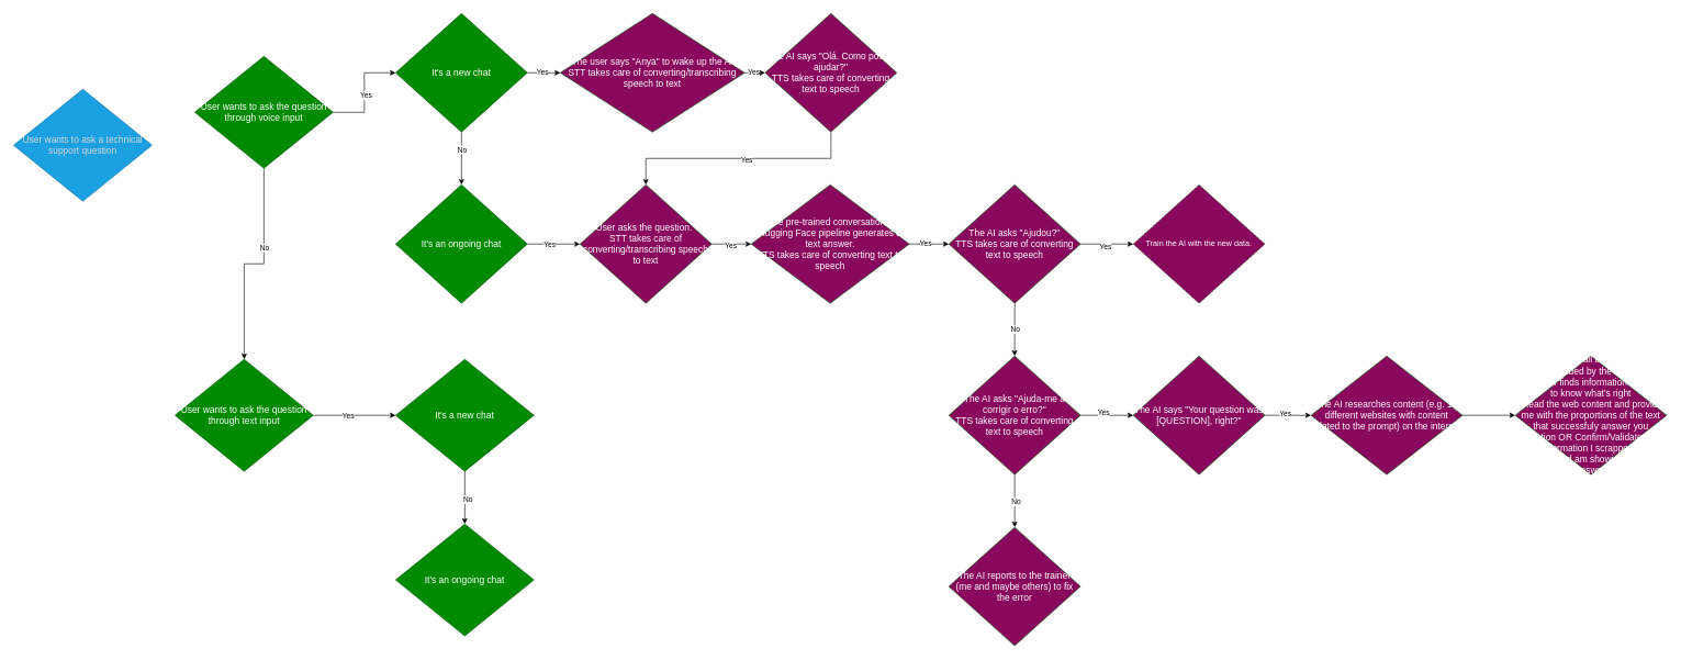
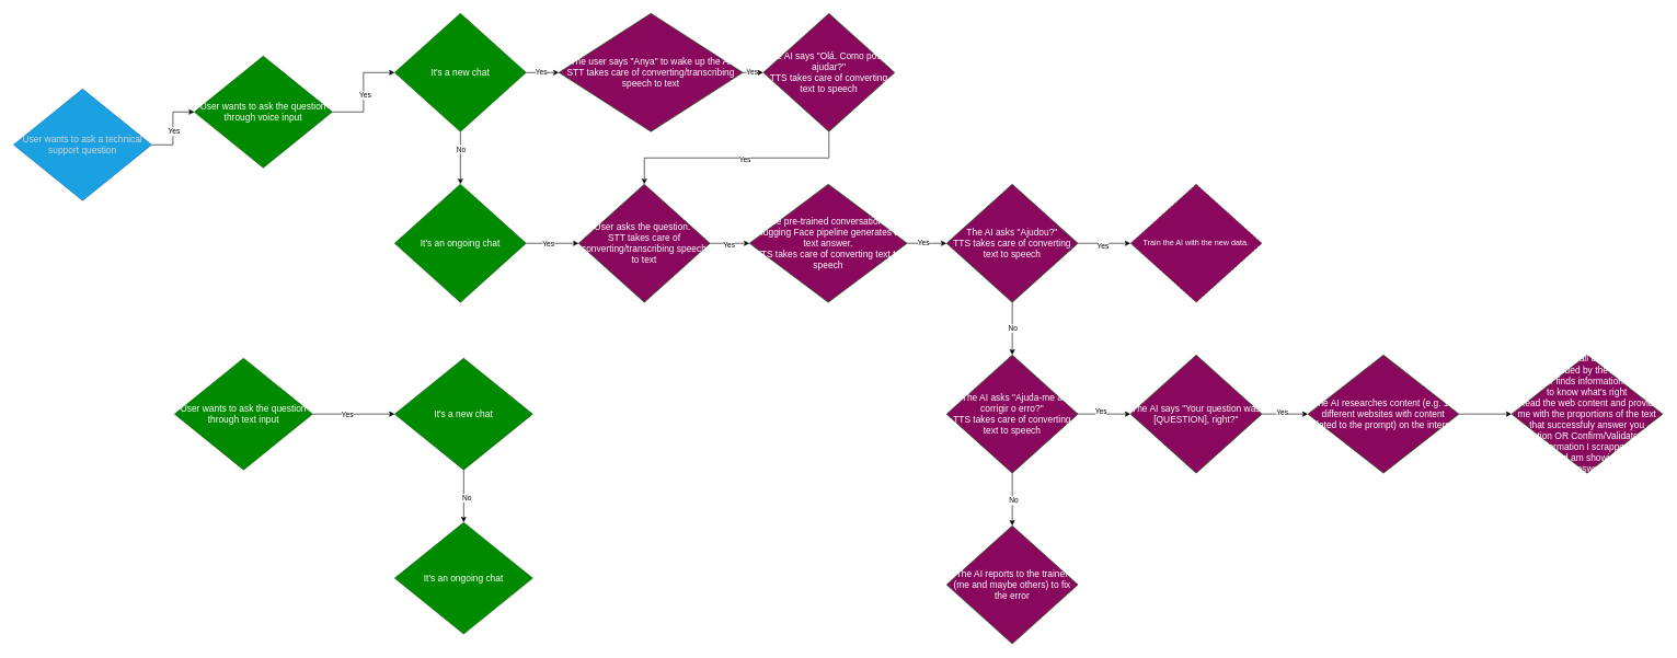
  <mxCell id="0" />
  <mxCell id="1" parent="0" />
+ <mxCell id="2" value="" style="edgeStyle=orthogonalEdgeStyle;rounded=0;orthogonalLoop=1;jettySize=auto;html=1;" parent="1" source="4" target="9" edge="1"><mxGeometry relative="1" as="geometry" /></mxCell>
+ <mxCell id="3" value="Yes" style="edgeLabel;html=1;align=center;verticalAlign=middle;resizable=0;points=[];" parent="2" vertex="1" connectable="0"><mxGeometry x="-0.072" y="-1" relative="1" as="geometry"><mxPoint as="offset" /></mxGeometry></mxCell>
  <mxCell id="4" value="&lt;span data-lucid-type=&quot;application/vnd.lucid.text&quot; data-lucid-content=&quot;{&amp;quot;t&amp;quot;:&amp;quot;User wants to asks a technical support question&amp;quot;,&amp;quot;m&amp;quot;:[{&amp;quot;s&amp;quot;:0,&amp;quot;n&amp;quot;:&amp;quot;fsp&amp;quot;,&amp;quot;v&amp;quot;:&amp;quot;ss_presetShapeStyle1_textStyle&amp;quot;,&amp;quot;e&amp;quot;:47},{&amp;quot;s&amp;quot;:0,&amp;quot;n&amp;quot;:&amp;quot;fsp2&amp;quot;,&amp;quot;v&amp;quot;:&amp;quot;ss_presetShapeStyle1_textStyle&amp;quot;,&amp;quot;e&amp;quot;:47},{&amp;quot;s&amp;quot;:0,&amp;quot;n&amp;quot;:&amp;quot;s&amp;quot;,&amp;quot;v&amp;quot;:22.222,&amp;quot;e&amp;quot;:47}]}&quot;&gt;&lt;font style=&quot;font-size: 14px;&quot;&gt;User wants to ask a technical support question&lt;/font&gt;&lt;/span&gt;" style="rhombus;whiteSpace=wrap;html=1;fillColor=#1ba1e2;fontColor=#D4D4D4;strokeColor=#006EAF;" parent="1" vertex="1"><mxGeometry x="20" y="135" width="210" height="170" as="geometry" /></mxCell>
  <mxCell id="5" value="" style="edgeStyle=orthogonalEdgeStyle;rounded=0;orthogonalLoop=1;jettySize=auto;html=1;" parent="1" source="9" target="14" edge="1"><mxGeometry relative="1" as="geometry" /></mxCell>
  <mxCell id="6" value="Yes" style="edgeLabel;html=1;align=center;verticalAlign=middle;resizable=0;points=[];" parent="5" vertex="1" connectable="0"><mxGeometry x="-0.064" y="-2" relative="1" as="geometry"><mxPoint as="offset" /></mxGeometry></mxCell>
- <mxCell id="7" value="" style="edgeStyle=orthogonalEdgeStyle;rounded=0;orthogonalLoop=1;jettySize=auto;html=1;" parent="1" source="9" target="17" edge="1"><mxGeometry relative="1" as="geometry" /></mxCell>
- <mxCell id="8" value="No" style="edgeLabel;html=1;align=center;verticalAlign=middle;resizable=0;points=[];" parent="7" vertex="1" connectable="0"><mxGeometry x="-0.248" relative="1" as="geometry"><mxPoint as="offset" /></mxGeometry></mxCell>
  <mxCell id="9" value="&lt;span data-lucid-type=&quot;application/vnd.lucid.text&quot; data-lucid-content=&quot;{&amp;quot;t&amp;quot;:&amp;quot;User wants to asks a technical support question&amp;quot;,&amp;quot;m&amp;quot;:[{&amp;quot;s&amp;quot;:0,&amp;quot;n&amp;quot;:&amp;quot;fsp&amp;quot;,&amp;quot;v&amp;quot;:&amp;quot;ss_presetShapeStyle1_textStyle&amp;quot;,&amp;quot;e&amp;quot;:47},{&amp;quot;s&amp;quot;:0,&amp;quot;n&amp;quot;:&amp;quot;fsp2&amp;quot;,&amp;quot;v&amp;quot;:&amp;quot;ss_presetShapeStyle1_textStyle&amp;quot;,&amp;quot;e&amp;quot;:47},{&amp;quot;s&amp;quot;:0,&amp;quot;n&amp;quot;:&amp;quot;s&amp;quot;,&amp;quot;v&amp;quot;:22.222,&amp;quot;e&amp;quot;:47}]}&quot;&gt;&lt;font style=&quot;font-size: 14px;&quot;&gt;User wants to ask the question through voice input&lt;/font&gt;&lt;/span&gt;" style="rhombus;whiteSpace=wrap;html=1;fillColor=#008a00;fontColor=#ffffff;strokeColor=#005700;" parent="1" vertex="1"><mxGeometry x="295" y="85" width="210" height="170" as="geometry" /></mxCell>
  <mxCell id="10" value="" style="edgeStyle=orthogonalEdgeStyle;rounded=0;orthogonalLoop=1;jettySize=auto;html=1;" parent="1" source="14" target="20" edge="1"><mxGeometry relative="1" as="geometry" /></mxCell>
  <mxCell id="11" value="No" style="edgeLabel;html=1;align=center;verticalAlign=middle;resizable=0;points=[];" parent="10" vertex="1" connectable="0"><mxGeometry x="-0.356" relative="1" as="geometry"><mxPoint as="offset" /></mxGeometry></mxCell>
  <mxCell id="12" value="" style="edgeStyle=orthogonalEdgeStyle;rounded=0;orthogonalLoop=1;jettySize=auto;html=1;" parent="1" source="14" target="27" edge="1"><mxGeometry relative="1" as="geometry" /></mxCell>
  <mxCell id="13" value="Yes" style="edgeLabel;html=1;align=center;verticalAlign=middle;resizable=0;points=[];" parent="12" vertex="1" connectable="0"><mxGeometry x="-0.125" y="1" relative="1" as="geometry"><mxPoint as="offset" /></mxGeometry></mxCell>
  <mxCell id="14" value="&lt;span data-lucid-type=&quot;application/vnd.lucid.text&quot; data-lucid-content=&quot;{&amp;quot;t&amp;quot;:&amp;quot;User wants to asks a technical support question&amp;quot;,&amp;quot;m&amp;quot;:[{&amp;quot;s&amp;quot;:0,&amp;quot;n&amp;quot;:&amp;quot;fsp&amp;quot;,&amp;quot;v&amp;quot;:&amp;quot;ss_presetShapeStyle1_textStyle&amp;quot;,&amp;quot;e&amp;quot;:47},{&amp;quot;s&amp;quot;:0,&amp;quot;n&amp;quot;:&amp;quot;fsp2&amp;quot;,&amp;quot;v&amp;quot;:&amp;quot;ss_presetShapeStyle1_textStyle&amp;quot;,&amp;quot;e&amp;quot;:47},{&amp;quot;s&amp;quot;:0,&amp;quot;n&amp;quot;:&amp;quot;s&amp;quot;,&amp;quot;v&amp;quot;:22.222,&amp;quot;e&amp;quot;:47}]}&quot;&gt;&lt;font style=&quot;font-size: 14px;&quot;&gt;It's a new chat&lt;/font&gt;&lt;/span&gt;" style="rhombus;whiteSpace=wrap;html=1;fillColor=#008a00;fontColor=#ffffff;strokeColor=#005700;labelPadding=0;" parent="1" vertex="1"><mxGeometry x="600" y="20" width="200" height="180" as="geometry" /></mxCell>
  <mxCell id="15" value="" style="edgeStyle=orthogonalEdgeStyle;rounded=0;orthogonalLoop=1;jettySize=auto;html=1;" parent="1" source="17" target="23" edge="1"><mxGeometry relative="1" as="geometry" /></mxCell>
  <mxCell id="16" value="Yes" style="edgeLabel;html=1;align=center;verticalAlign=middle;resizable=0;points=[];" parent="15" vertex="1" connectable="0"><mxGeometry x="-0.175" relative="1" as="geometry"><mxPoint as="offset" /></mxGeometry></mxCell>
  <mxCell id="17" value="&lt;span style=&quot;font-size: 14px;&quot;&gt;User wants to ask the question through text input&lt;/span&gt;" style="rhombus;whiteSpace=wrap;html=1;fillColor=#008a00;fontColor=#ffffff;strokeColor=#005700;" parent="1" vertex="1"><mxGeometry x="265" y="545" width="210" height="170" as="geometry" /></mxCell>
  <mxCell id="18" value="" style="edgeStyle=orthogonalEdgeStyle;rounded=0;orthogonalLoop=1;jettySize=auto;html=1;" parent="1" source="20" target="30" edge="1"><mxGeometry relative="1" as="geometry" /></mxCell>
  <mxCell id="19" value="Yes" style="edgeLabel;html=1;align=center;verticalAlign=middle;resizable=0;points=[];" parent="18" vertex="1" connectable="0"><mxGeometry x="-0.175" relative="1" as="geometry"><mxPoint as="offset" /></mxGeometry></mxCell>
  <mxCell id="20" value="&lt;span data-lucid-type=&quot;application/vnd.lucid.text&quot; data-lucid-content=&quot;{&amp;quot;t&amp;quot;:&amp;quot;User wants to asks a technical support question&amp;quot;,&amp;quot;m&amp;quot;:[{&amp;quot;s&amp;quot;:0,&amp;quot;n&amp;quot;:&amp;quot;fsp&amp;quot;,&amp;quot;v&amp;quot;:&amp;quot;ss_presetShapeStyle1_textStyle&amp;quot;,&amp;quot;e&amp;quot;:47},{&amp;quot;s&amp;quot;:0,&amp;quot;n&amp;quot;:&amp;quot;fsp2&amp;quot;,&amp;quot;v&amp;quot;:&amp;quot;ss_presetShapeStyle1_textStyle&amp;quot;,&amp;quot;e&amp;quot;:47},{&amp;quot;s&amp;quot;:0,&amp;quot;n&amp;quot;:&amp;quot;s&amp;quot;,&amp;quot;v&amp;quot;:22.222,&amp;quot;e&amp;quot;:47}]}&quot;&gt;&lt;font style=&quot;font-size: 14px;&quot;&gt;It's an ongoing chat&lt;/font&gt;&lt;/span&gt;" style="rhombus;whiteSpace=wrap;html=1;fillColor=#008a00;fontColor=#ffffff;strokeColor=#005700;labelPadding=0;" parent="1" vertex="1"><mxGeometry x="600" y="280" width="200" height="180" as="geometry" /></mxCell>
  <mxCell id="21" value="" style="edgeStyle=orthogonalEdgeStyle;rounded=0;orthogonalLoop=1;jettySize=auto;html=1;" parent="1" source="23" target="24" edge="1"><mxGeometry relative="1" as="geometry" /></mxCell>
  <mxCell id="22" value="No" style="edgeLabel;html=1;align=center;verticalAlign=middle;resizable=0;points=[];" parent="21" vertex="1" connectable="0"><mxGeometry x="0.05" y="4" relative="1" as="geometry"><mxPoint as="offset" /></mxGeometry></mxCell>
  <mxCell id="23" value="&lt;span style=&quot;font-size: 14px;&quot;&gt;It's a new chat&lt;/span&gt;" style="rhombus;whiteSpace=wrap;html=1;fillColor=#008a00;fontColor=#ffffff;strokeColor=#005700;" parent="1" vertex="1"><mxGeometry x="600" y="545" width="210" height="170" as="geometry" /></mxCell>
  <mxCell id="24" value="&lt;span style=&quot;font-size: 14px;&quot;&gt;It's an ongoing chat&lt;/span&gt;" style="rhombus;whiteSpace=wrap;html=1;fillColor=#008a00;fontColor=#ffffff;strokeColor=#005700;" parent="1" vertex="1"><mxGeometry x="600" y="795" width="210" height="170" as="geometry" /></mxCell>
  <mxCell id="25" style="edgeStyle=orthogonalEdgeStyle;rounded=0;orthogonalLoop=1;jettySize=auto;html=1;exitX=1;exitY=0.5;exitDx=0;exitDy=0;entryX=0;entryY=0.5;entryDx=0;entryDy=0;" parent="1" source="27" edge="1"><mxGeometry relative="1" as="geometry"><mxPoint x="1161" y="110" as="targetPoint" /></mxGeometry></mxCell>
  <mxCell id="26" value="Yes" style="edgeLabel;html=1;align=center;verticalAlign=middle;resizable=0;points=[];" parent="25" vertex="1" connectable="0"><mxGeometry x="-0.161" y="2" relative="1" as="geometry"><mxPoint as="offset" /></mxGeometry></mxCell>
  <mxCell id="27" value="&lt;span data-lucid-type=&quot;application/vnd.lucid.text&quot; data-lucid-content=&quot;{&amp;quot;t&amp;quot;:&amp;quot;User wants to asks a technical support question&amp;quot;,&amp;quot;m&amp;quot;:[{&amp;quot;s&amp;quot;:0,&amp;quot;n&amp;quot;:&amp;quot;fsp&amp;quot;,&amp;quot;v&amp;quot;:&amp;quot;ss_presetShapeStyle1_textStyle&amp;quot;,&amp;quot;e&amp;quot;:47},{&amp;quot;s&amp;quot;:0,&amp;quot;n&amp;quot;:&amp;quot;fsp2&amp;quot;,&amp;quot;v&amp;quot;:&amp;quot;ss_presetShapeStyle1_textStyle&amp;quot;,&amp;quot;e&amp;quot;:47},{&amp;quot;s&amp;quot;:0,&amp;quot;n&amp;quot;:&amp;quot;s&amp;quot;,&amp;quot;v&amp;quot;:22.222,&amp;quot;e&amp;quot;:47}]}&quot;&gt;&lt;font style=&quot;font-size: 14px;&quot;&gt;The user says &quot;Anya&quot; to wake up the AI&lt;br&gt;STT takes care of converting/transcribing speech&lt;/font&gt;&lt;/span&gt;&lt;span style=&quot;font-size: 14px; background-color: initial;&quot;&gt;&amp;nbsp;to text&lt;/span&gt;" style="rhombus;whiteSpace=wrap;html=1;fillColor=#8A075E;fontColor=#ffffff;strokeColor=#005700;labelPadding=0;" parent="1" vertex="1"><mxGeometry x="850" y="20" width="280" height="180" as="geometry" /></mxCell>
  <mxCell id="28" value="" style="edgeStyle=orthogonalEdgeStyle;rounded=0;orthogonalLoop=1;jettySize=auto;html=1;" parent="1" source="30" target="36" edge="1"><mxGeometry relative="1" as="geometry" /></mxCell>
  <mxCell id="29" value="Yes" style="edgeLabel;html=1;align=center;verticalAlign=middle;resizable=0;points=[];" parent="28" vertex="1" connectable="0"><mxGeometry x="-0.067" y="-2" relative="1" as="geometry"><mxPoint as="offset" /></mxGeometry></mxCell>
  <mxCell id="30" value="&lt;span data-lucid-type=&quot;application/vnd.lucid.text&quot; data-lucid-content=&quot;{&amp;quot;t&amp;quot;:&amp;quot;User wants to asks a technical support question&amp;quot;,&amp;quot;m&amp;quot;:[{&amp;quot;s&amp;quot;:0,&amp;quot;n&amp;quot;:&amp;quot;fsp&amp;quot;,&amp;quot;v&amp;quot;:&amp;quot;ss_presetShapeStyle1_textStyle&amp;quot;,&amp;quot;e&amp;quot;:47},{&amp;quot;s&amp;quot;:0,&amp;quot;n&amp;quot;:&amp;quot;fsp2&amp;quot;,&amp;quot;v&amp;quot;:&amp;quot;ss_presetShapeStyle1_textStyle&amp;quot;,&amp;quot;e&amp;quot;:47},{&amp;quot;s&amp;quot;:0,&amp;quot;n&amp;quot;:&amp;quot;s&amp;quot;,&amp;quot;v&amp;quot;:22.222,&amp;quot;e&amp;quot;:47}]}&quot;&gt;&lt;font style=&quot;font-size: 14px;&quot;&gt;User asks the question.&quot;&lt;br&gt;STT takes care of converting/transcribing speech to text&lt;br&gt;&lt;/font&gt;&lt;/span&gt;" style="rhombus;whiteSpace=wrap;html=1;fillColor=#8A075E;fontColor=#ffffff;strokeColor=#005700;labelPadding=0;" parent="1" vertex="1"><mxGeometry x="880" y="280" width="200" height="180" as="geometry" /></mxCell>
  <mxCell id="31" style="edgeStyle=orthogonalEdgeStyle;rounded=0;orthogonalLoop=1;jettySize=auto;html=1;exitX=0.5;exitY=1;exitDx=0;exitDy=0;" parent="1" source="33" target="30" edge="1"><mxGeometry relative="1" as="geometry" /></mxCell>
  <mxCell id="32" value="Yes" style="edgeLabel;html=1;align=center;verticalAlign=middle;resizable=0;points=[];" parent="31" vertex="1" connectable="0"><mxGeometry x="-0.061" y="1" relative="1" as="geometry"><mxPoint as="offset" /></mxGeometry></mxCell>
  <mxCell id="33" value="&lt;span data-lucid-type=&quot;application/vnd.lucid.text&quot; data-lucid-content=&quot;{&amp;quot;t&amp;quot;:&amp;quot;User wants to asks a technical support question&amp;quot;,&amp;quot;m&amp;quot;:[{&amp;quot;s&amp;quot;:0,&amp;quot;n&amp;quot;:&amp;quot;fsp&amp;quot;,&amp;quot;v&amp;quot;:&amp;quot;ss_presetShapeStyle1_textStyle&amp;quot;,&amp;quot;e&amp;quot;:47},{&amp;quot;s&amp;quot;:0,&amp;quot;n&amp;quot;:&amp;quot;fsp2&amp;quot;,&amp;quot;v&amp;quot;:&amp;quot;ss_presetShapeStyle1_textStyle&amp;quot;,&amp;quot;e&amp;quot;:47},{&amp;quot;s&amp;quot;:0,&amp;quot;n&amp;quot;:&amp;quot;s&amp;quot;,&amp;quot;v&amp;quot;:22.222,&amp;quot;e&amp;quot;:47}]}&quot;&gt;&lt;font style=&quot;font-size: 14px;&quot;&gt;The AI says &quot;Olá. Como posso ajudar?&quot;&lt;br&gt;TTS takes care of converting text to speech&lt;/font&gt;&lt;/span&gt;" style="rhombus;whiteSpace=wrap;html=1;fillColor=#8A075E;fontColor=#ffffff;strokeColor=#005700;labelPadding=0;" parent="1" vertex="1"><mxGeometry x="1161" y="20" width="200" height="180" as="geometry" /></mxCell>
  <mxCell id="34" value="" style="edgeStyle=orthogonalEdgeStyle;rounded=0;orthogonalLoop=1;jettySize=auto;html=1;" parent="1" source="36" target="41" edge="1"><mxGeometry relative="1" as="geometry" /></mxCell>
  <mxCell id="35" value="Yes" style="edgeLabel;html=1;align=center;verticalAlign=middle;resizable=0;points=[];" parent="34" vertex="1" connectable="0"><mxGeometry x="-0.206" y="1" relative="1" as="geometry"><mxPoint as="offset" /></mxGeometry></mxCell>
  <mxCell id="36" value="&lt;span style=&quot;font-size: 14px;&quot;&gt;The pre-trained conversational Hugging Face pipeline generates a text answer.&lt;/span&gt;&lt;span style=&quot;font-size: 14px;&quot;&gt;&lt;br&gt;&lt;/span&gt;&lt;div&gt;&lt;span style=&quot;font-size: 14px;&quot;&gt;TTS takes care of converting text to speech&lt;/span&gt;&lt;span style=&quot;font-size: 14px;&quot;&gt;&lt;br&gt;&lt;/span&gt;&lt;/div&gt;" style="rhombus;whiteSpace=wrap;html=1;fillColor=#8A075E;fontColor=#ffffff;strokeColor=#005700;labelPadding=0;" parent="1" vertex="1"><mxGeometry x="1140" y="280" width="240" height="180" as="geometry" /></mxCell>
  <mxCell id="37" value="" style="edgeStyle=orthogonalEdgeStyle;rounded=0;orthogonalLoop=1;jettySize=auto;html=1;" parent="1" source="41" target="42" edge="1"><mxGeometry relative="1" as="geometry" /></mxCell>
  <mxCell id="38" value="Yes" style="edgeLabel;html=1;align=center;verticalAlign=middle;resizable=0;points=[];" parent="37" vertex="1" connectable="0"><mxGeometry x="-0.071" y="-2" relative="1" as="geometry"><mxPoint y="1" as="offset" /></mxGeometry></mxCell>
  <mxCell id="39" value="" style="edgeStyle=orthogonalEdgeStyle;rounded=0;orthogonalLoop=1;jettySize=auto;html=1;" parent="1" source="41" target="47" edge="1"><mxGeometry relative="1" as="geometry" /></mxCell>
  <mxCell id="40" value="No" style="edgeLabel;html=1;align=center;verticalAlign=middle;resizable=0;points=[];" parent="39" vertex="1" connectable="0"><mxGeometry x="-0.021" relative="1" as="geometry"><mxPoint as="offset" /></mxGeometry></mxCell>
  <mxCell id="41" value="&lt;div&gt;&lt;span style=&quot;font-size: 14px;&quot;&gt;The AI asks &quot;Ajudou?&quot;&lt;/span&gt;&lt;/div&gt;&lt;span style=&quot;font-size: 14px;&quot;&gt;TTS takes care of converting text to speech&lt;/span&gt;" style="rhombus;whiteSpace=wrap;html=1;fillColor=#8A075E;fontColor=#ffffff;strokeColor=#005700;labelPadding=0;" parent="1" vertex="1"><mxGeometry x="1440" y="280" width="200" height="180" as="geometry" /></mxCell>
  <mxCell id="42" value="Train the AI with the new data." style="rhombus;whiteSpace=wrap;html=1;fillColor=#8A075E;fontColor=#ffffff;strokeColor=#005700;labelPadding=0;dashed=1;" parent="1" vertex="1"><mxGeometry x="1720" y="280" width="200" height="180" as="geometry" /></mxCell>
  <mxCell id="43" value="" style="edgeStyle=orthogonalEdgeStyle;rounded=0;orthogonalLoop=1;jettySize=auto;html=1;" edge="1" parent="1" source="47" target="50"><mxGeometry relative="1" as="geometry" /></mxCell>
  <mxCell id="44" value="Yes" style="edgeLabel;html=1;align=center;verticalAlign=middle;resizable=0;points=[];" vertex="1" connectable="0" parent="43"><mxGeometry x="-0.157" y="4" relative="1" as="geometry"><mxPoint as="offset" /></mxGeometry></mxCell>
  <mxCell id="45" value="" style="edgeStyle=orthogonalEdgeStyle;rounded=0;orthogonalLoop=1;jettySize=auto;html=1;" edge="1" parent="1" source="47" target="51"><mxGeometry relative="1" as="geometry" /></mxCell>
  <mxCell id="46" value="No" style="edgeLabel;html=1;align=center;verticalAlign=middle;resizable=0;points=[];" vertex="1" connectable="0" parent="45"><mxGeometry x="0.018" y="1" relative="1" as="geometry"><mxPoint as="offset" /></mxGeometry></mxCell>
  <mxCell id="47" value="&lt;div&gt;&lt;span style=&quot;font-size: 14px;&quot;&gt;The AI asks &quot;Ajuda-me a corrigir o erro?&quot;&lt;br&gt;TTS takes care of converting text to speech&lt;/span&gt;&lt;/div&gt;" style="rhombus;whiteSpace=wrap;html=1;fillColor=#8A075E;fontColor=#ffffff;strokeColor=#005700;labelPadding=0;" parent="1" vertex="1"><mxGeometry x="1440" y="540" width="200" height="180" as="geometry" /></mxCell>
  <mxCell id="48" value="" style="edgeStyle=orthogonalEdgeStyle;rounded=0;orthogonalLoop=1;jettySize=auto;html=1;" edge="1" parent="1" source="50" target="53"><mxGeometry relative="1" as="geometry" /></mxCell>
  <mxCell id="49" value="Yes" style="edgeLabel;html=1;align=center;verticalAlign=middle;resizable=0;points=[];" vertex="1" connectable="0" parent="48"><mxGeometry x="-0.13" y="3" relative="1" as="geometry"><mxPoint as="offset" /></mxGeometry></mxCell>
  <mxCell id="50" value="&lt;span style=&quot;font-size: 14px;&quot;&gt;The AI says &quot;Your question was [QUESTION], right?&quot;&lt;/span&gt;" style="rhombus;whiteSpace=wrap;html=1;fillColor=#8A075E;fontColor=#ffffff;strokeColor=#005700;labelPadding=0;" vertex="1" parent="1"><mxGeometry x="1720" y="540" width="200" height="180" as="geometry" /></mxCell>
  <mxCell id="51" value="&lt;div&gt;&lt;span style=&quot;font-size: 14px;&quot;&gt;The AI reports to the trainer (me and maybe others) to fix the error&lt;/span&gt;&lt;/div&gt;" style="rhombus;whiteSpace=wrap;html=1;fillColor=#8A075E;fontColor=#ffffff;strokeColor=#005700;labelPadding=0;" vertex="1" parent="1"><mxGeometry x="1440" y="800" width="200" height="180" as="geometry" /></mxCell>
  <mxCell id="52" value="" style="edgeStyle=orthogonalEdgeStyle;rounded=0;orthogonalLoop=1;jettySize=auto;html=1;" edge="1" parent="1" source="53" target="54"><mxGeometry relative="1" as="geometry" /></mxCell>
  <mxCell id="53" value="&lt;span style=&quot;font-size: 14px;&quot;&gt;The AI researches content (e.g. 10 different websites with content related to the prompt) on the internet&lt;/span&gt;" style="rhombus;whiteSpace=wrap;html=1;fillColor=#8A075E;fontColor=#ffffff;strokeColor=#005700;labelPadding=0;" vertex="1" parent="1"><mxGeometry x="1990" y="540" width="230" height="180" as="geometry" /></mxCell>
  <mxCell id="54" value="&lt;span style=&quot;font-size: 14px;&quot;&gt;The user is shown and reads the content of any/all the websites he wants provided by the AI in the UI&lt;br&gt;The user finds information enough to know what's right&lt;br&gt;&quot;Read the web content and provide me with the proportions of the text that successfuly answer you question OR Confirm/Validate that the information I scrapped from websites&amp;nbsp; and am showing you is the correct answer foryour question/prompt&quot;&lt;/span&gt;" style="rhombus;whiteSpace=wrap;html=1;fillColor=#8A075E;fontColor=#ffffff;strokeColor=#005700;labelPadding=0;" vertex="1" parent="1"><mxGeometry x="2300" y="540" width="230" height="180" as="geometry" /></mxCell>
